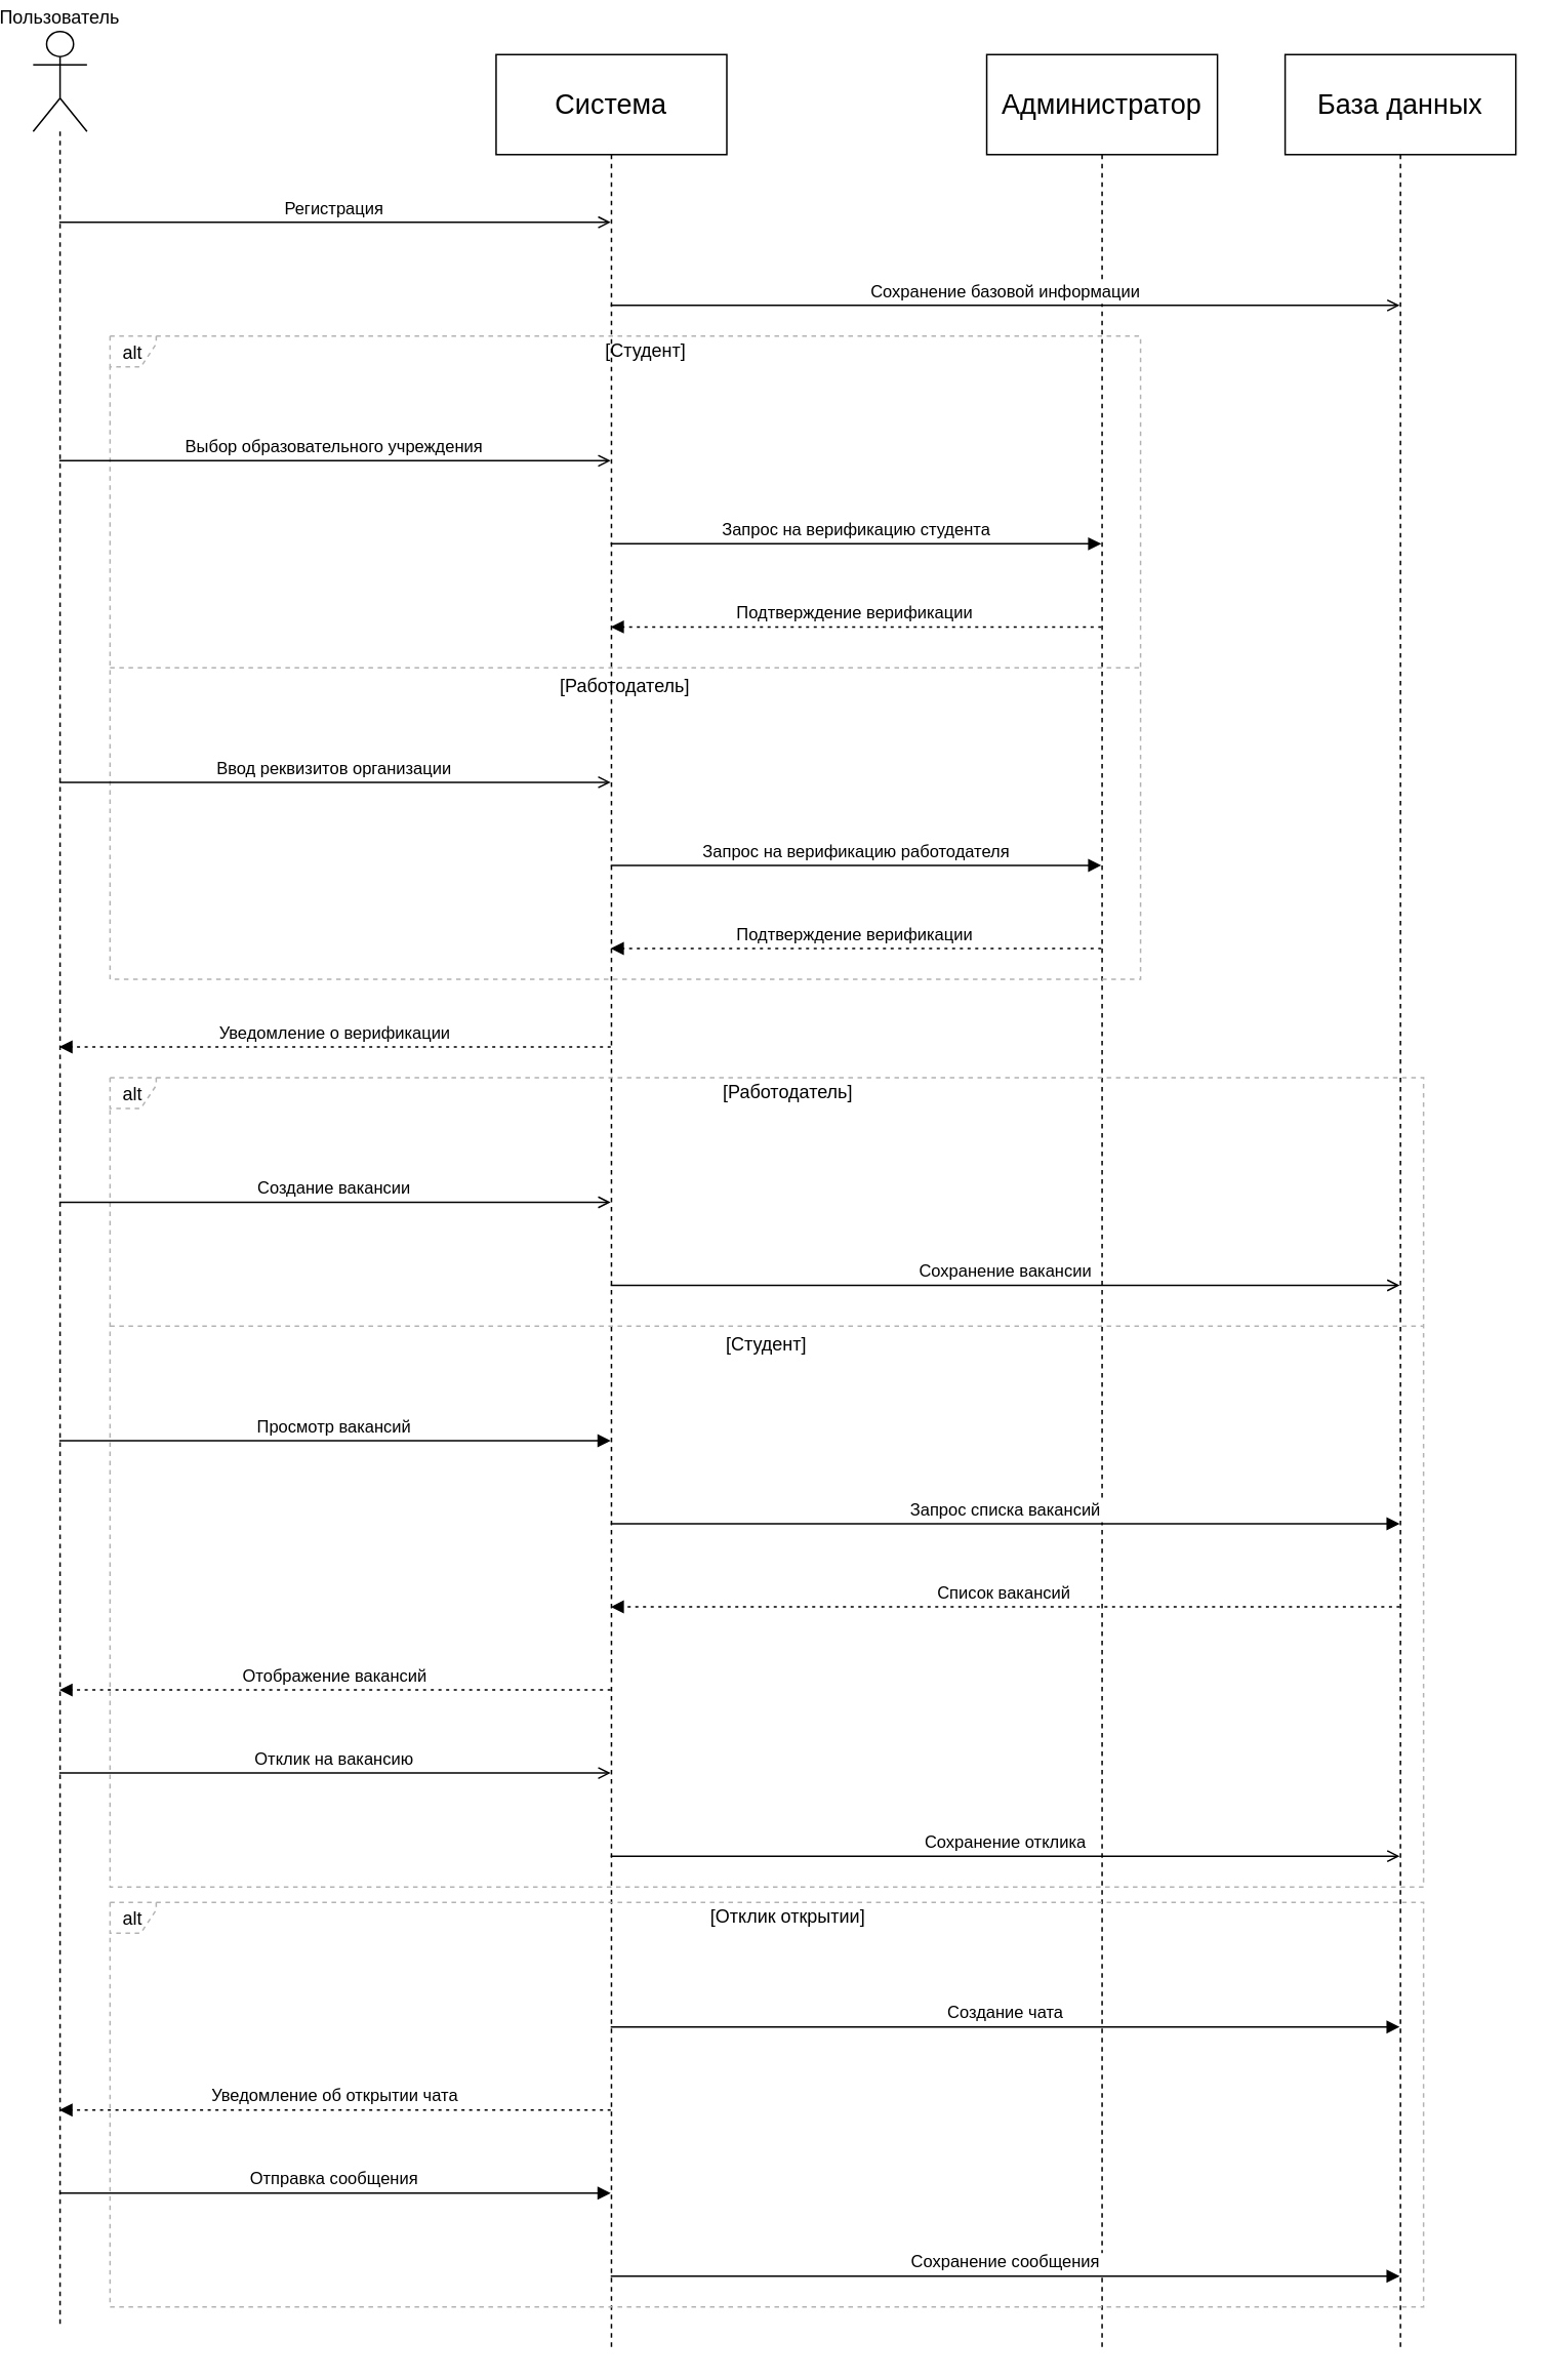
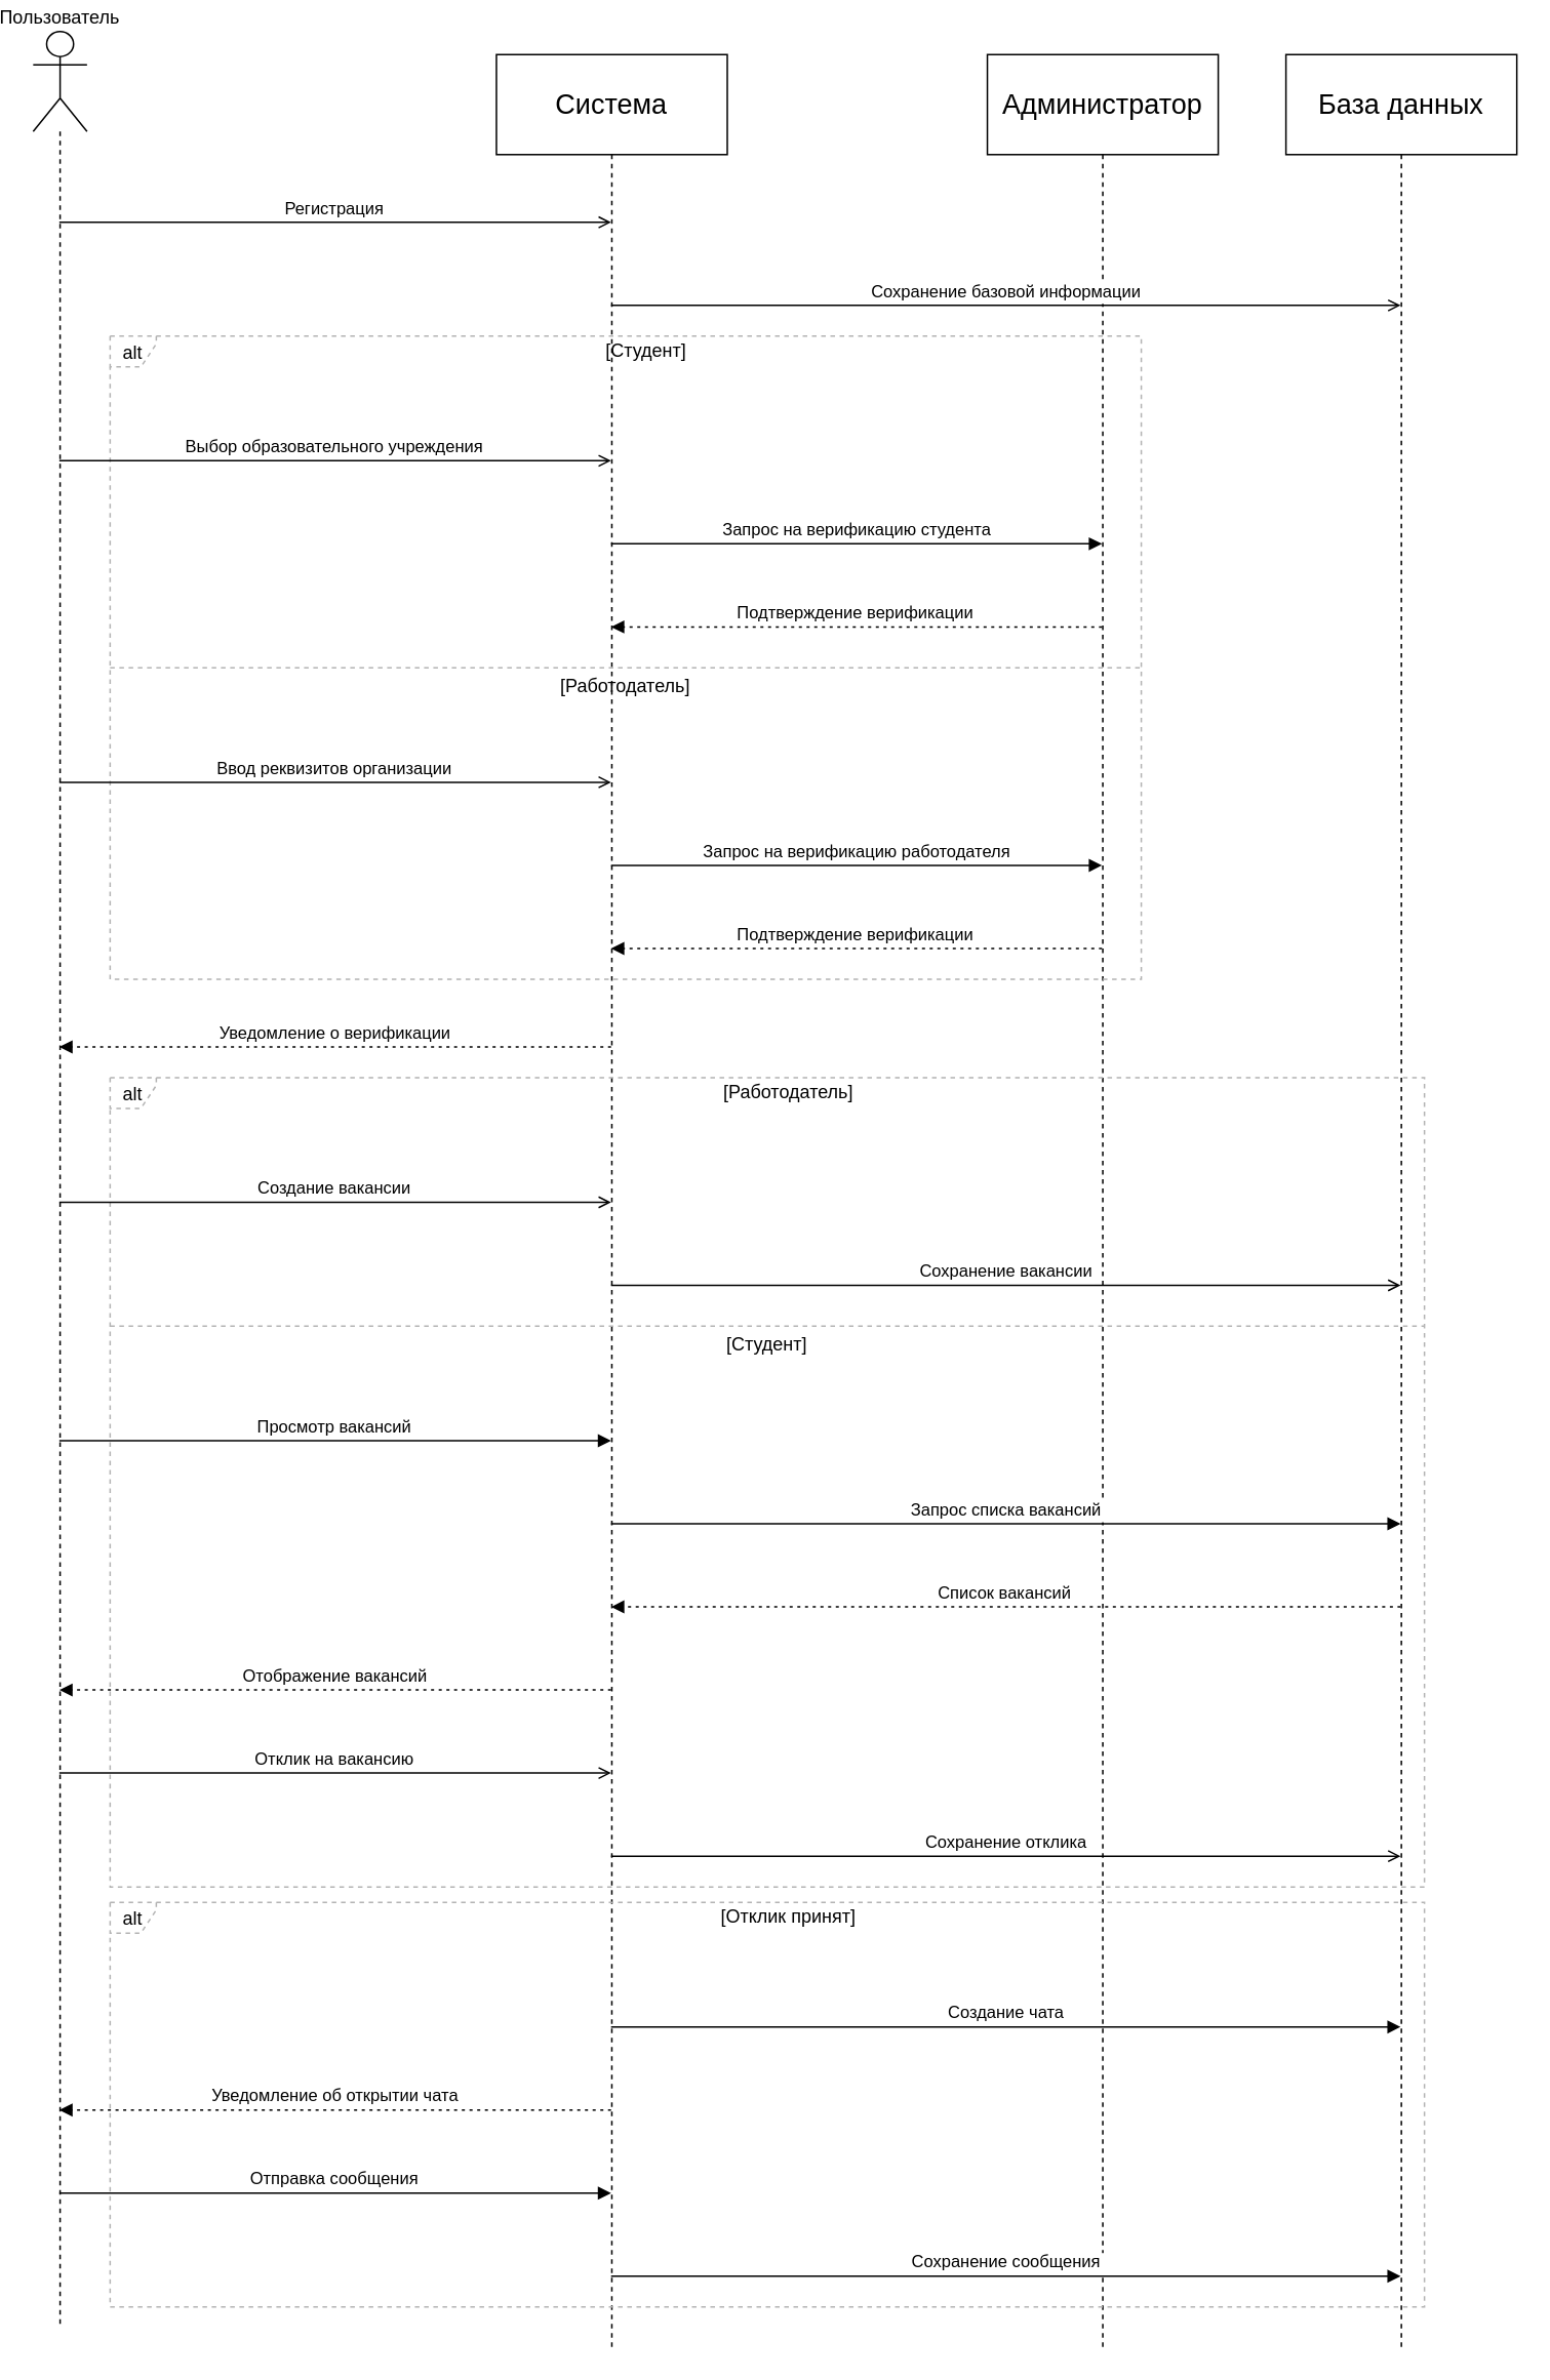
  <mxCell id="0" />
  <mxCell id="1" parent="0" />
  <mxCell id="2" value="Пользователь" style="shape=umlLifeline;perimeter=lifelinePerimeter;whiteSpace=wrap;container=1;dropTarget=0;collapsible=0;recursiveResize=0;outlineConnect=0;portConstraint=eastwest;newEdgeStyle={&quot;edgeStyle&quot;:&quot;elbowEdgeStyle&quot;,&quot;elbow&quot;:&quot;vertical&quot;,&quot;curved&quot;:0,&quot;rounded&quot;:0};participant=umlActor;verticalAlign=bottom;labelPosition=center;verticalLabelPosition=top;align=center;size=65;" parent="1" vertex="1"><mxGeometry x="20" y="20" width="35" height="1490" as="geometry" /></mxCell>
  <mxCell id="3" value="Система" style="shape=umlLifeline;perimeter=lifelinePerimeter;whiteSpace=wrap;container=1;dropTarget=0;collapsible=0;recursiveResize=0;outlineConnect=0;portConstraint=eastwest;newEdgeStyle={&quot;edgeStyle&quot;:&quot;elbowEdgeStyle&quot;,&quot;elbow&quot;:&quot;vertical&quot;,&quot;curved&quot;:0,&quot;rounded&quot;:0};size=65;fontSize=18;" parent="1" vertex="1"><mxGeometry x="321" y="35" width="150" height="1490" as="geometry" /></mxCell>
  <mxCell id="4" value="Администратор" style="shape=umlLifeline;perimeter=lifelinePerimeter;whiteSpace=wrap;container=1;dropTarget=0;collapsible=0;recursiveResize=0;outlineConnect=0;portConstraint=eastwest;newEdgeStyle={&quot;edgeStyle&quot;:&quot;elbowEdgeStyle&quot;,&quot;elbow&quot;:&quot;vertical&quot;,&quot;curved&quot;:0,&quot;rounded&quot;:0};size=65;fontSize=18;" parent="1" vertex="1"><mxGeometry x="640" y="35" width="150" height="1490" as="geometry" /></mxCell>
  <mxCell id="5" value="База данных" style="shape=umlLifeline;perimeter=lifelinePerimeter;whiteSpace=wrap;container=1;dropTarget=0;collapsible=0;recursiveResize=0;outlineConnect=0;portConstraint=eastwest;newEdgeStyle={&quot;edgeStyle&quot;:&quot;elbowEdgeStyle&quot;,&quot;elbow&quot;:&quot;vertical&quot;,&quot;curved&quot;:0,&quot;rounded&quot;:0};size=65;fontSize=18;" parent="1" vertex="1"><mxGeometry x="834" y="35" width="150" height="1490" as="geometry" /></mxCell>
  <mxCell id="6" value="alt" style="shape=umlFrame;dashed=1;pointerEvents=0;dropTarget=0;strokeColor=#B3B3B3;height=20;width=30" parent="1" vertex="1"><mxGeometry x="70" y="218" width="670" height="418" as="geometry" /></mxCell>
  <mxCell id="7" value="[Студент]" style="text;strokeColor=none;fillColor=none;align=center;verticalAlign=middle;whiteSpace=wrap;" parent="6" vertex="1"><mxGeometry x="27.497" width="642.503" height="20" as="geometry" /></mxCell>
  <mxCell id="8" value="[Работодатель]" style="shape=line;dashed=1;whiteSpace=wrap;verticalAlign=top;labelPosition=center;verticalLabelPosition=middle;align=center;strokeColor=#B3B3B3;" parent="6" vertex="1"><mxGeometry y="214" width="670" height="3" as="geometry" /></mxCell>
  <mxCell id="9" value="alt" style="shape=umlFrame;dashed=1;pointerEvents=0;dropTarget=0;strokeColor=#B3B3B3;height=20;width=30" parent="1" vertex="1"><mxGeometry x="70" y="700" width="854" height="526" as="geometry" /></mxCell>
  <mxCell id="10" value="[Работодатель]" style="text;strokeColor=none;fillColor=none;align=center;verticalAlign=middle;whiteSpace=wrap;" parent="9" vertex="1"><mxGeometry x="27.519" width="826.481" height="20" as="geometry" /></mxCell>
  <mxCell id="11" value="[Студент]" style="shape=line;dashed=1;whiteSpace=wrap;verticalAlign=top;labelPosition=center;verticalLabelPosition=middle;align=center;strokeColor=#B3B3B3;" parent="9" vertex="1"><mxGeometry y="160" width="854" height="3" as="geometry" /></mxCell>
  <mxCell id="12" value="alt" style="shape=umlFrame;dashed=1;pointerEvents=0;dropTarget=0;strokeColor=#B3B3B3;height=20;width=30" parent="1" vertex="1"><mxGeometry x="70" y="1236" width="854" height="263" as="geometry" /></mxCell>
- <mxCell id="13" value="[Отклик открытии]" style="text;strokeColor=none;fillColor=none;align=center;verticalAlign=middle;whiteSpace=wrap;" parent="12" vertex="1"><mxGeometry x="27.519" width="826.481" height="20" as="geometry" /></mxCell>
+ <mxCell id="13" value="[Отклик принят]" style="text;strokeColor=none;fillColor=none;align=center;verticalAlign=middle;whiteSpace=wrap;" parent="12" vertex="1"><mxGeometry x="27.519" width="826.481" height="20" as="geometry" /></mxCell>
  <mxCell id="14" value="Регистрация" style="verticalAlign=bottom;edgeStyle=elbowEdgeStyle;elbow=vertical;curved=0;rounded=0;endArrow=open;endFill=0;" parent="1" source="2" target="3" edge="1"><mxGeometry relative="1" as="geometry"><Array as="points"><mxPoint x="229" y="144" /></Array></mxGeometry></mxCell>
  <mxCell id="15" value="Сохранение базовой информации" style="verticalAlign=bottom;edgeStyle=elbowEdgeStyle;elbow=vertical;curved=0;rounded=0;endArrow=open;endFill=0;" parent="1" source="3" target="5" edge="1"><mxGeometry relative="1" as="geometry"><Array as="points"><mxPoint x="683" y="198" /></Array></mxGeometry></mxCell>
  <mxCell id="16" value="Выбор образовательного учреждения" style="verticalAlign=bottom;edgeStyle=elbowEdgeStyle;elbow=vertical;curved=0;rounded=0;endArrow=open;endFill=0;" parent="1" source="2" target="3" edge="1"><mxGeometry relative="1" as="geometry"><Array as="points"><mxPoint x="229" y="299" /></Array></mxGeometry></mxCell>
  <mxCell id="17" value="Запрос на верификацию студента" style="verticalAlign=bottom;edgeStyle=elbowEdgeStyle;elbow=vertical;curved=0;rounded=0;endArrow=block;" parent="1" source="3" target="4" edge="1"><mxGeometry relative="1" as="geometry"><Array as="points"><mxPoint x="583" y="353" /></Array></mxGeometry></mxCell>
  <mxCell id="18" value="Подтверждение верификации" style="verticalAlign=bottom;edgeStyle=elbowEdgeStyle;elbow=vertical;curved=0;rounded=0;dashed=1;dashPattern=2 3;endArrow=block;" parent="1" source="4" target="3" edge="1"><mxGeometry relative="1" as="geometry"><Array as="points"><mxPoint x="586" y="407" /></Array></mxGeometry></mxCell>
  <mxCell id="19" value="Ввод реквизитов организации" style="verticalAlign=bottom;edgeStyle=elbowEdgeStyle;elbow=vertical;curved=0;rounded=0;endArrow=open;endFill=0;" parent="1" source="2" target="3" edge="1"><mxGeometry relative="1" as="geometry"><Array as="points"><mxPoint x="229" y="508" /></Array></mxGeometry></mxCell>
  <mxCell id="20" value="Запрос на верификацию работодателя" style="verticalAlign=bottom;edgeStyle=elbowEdgeStyle;elbow=vertical;curved=0;rounded=0;endArrow=block;" parent="1" source="3" target="4" edge="1"><mxGeometry relative="1" as="geometry"><Array as="points"><mxPoint x="583" y="562" /></Array></mxGeometry></mxCell>
  <mxCell id="21" value="Подтверждение верификации" style="verticalAlign=bottom;edgeStyle=elbowEdgeStyle;elbow=vertical;curved=0;rounded=0;dashed=1;dashPattern=2 3;endArrow=block;" parent="1" source="4" target="3" edge="1"><mxGeometry relative="1" as="geometry"><Array as="points"><mxPoint x="586" y="616" /></Array></mxGeometry></mxCell>
  <mxCell id="22" value="Уведомление о верификации" style="verticalAlign=bottom;edgeStyle=elbowEdgeStyle;elbow=vertical;curved=0;rounded=0;dashed=1;dashPattern=2 3;endArrow=block;" parent="1" source="3" target="2" edge="1"><mxGeometry relative="1" as="geometry"><Array as="points"><mxPoint x="232" y="680" /></Array></mxGeometry></mxCell>
  <mxCell id="23" value="Создание вакансии" style="verticalAlign=bottom;edgeStyle=elbowEdgeStyle;elbow=vertical;curved=0;rounded=0;endArrow=open;endFill=0;" parent="1" source="2" target="3" edge="1"><mxGeometry relative="1" as="geometry"><Array as="points"><mxPoint x="229" y="781" /></Array></mxGeometry></mxCell>
  <mxCell id="24" value="Сохранение вакансии" style="verticalAlign=bottom;edgeStyle=elbowEdgeStyle;elbow=vertical;curved=0;rounded=0;endArrow=open;endFill=0;" parent="1" source="3" target="5" edge="1"><mxGeometry relative="1" as="geometry"><Array as="points"><mxPoint x="683" y="835" /></Array></mxGeometry></mxCell>
  <mxCell id="25" value="Просмотр вакансий" style="verticalAlign=bottom;edgeStyle=elbowEdgeStyle;elbow=vertical;curved=0;rounded=0;endArrow=block;" parent="1" source="2" target="3" edge="1"><mxGeometry relative="1" as="geometry"><Array as="points"><mxPoint x="229" y="936" /></Array></mxGeometry></mxCell>
  <mxCell id="26" value="Запрос списка вакансий" style="verticalAlign=bottom;edgeStyle=elbowEdgeStyle;elbow=vertical;curved=0;rounded=0;endArrow=block;" parent="1" source="3" target="5" edge="1"><mxGeometry relative="1" as="geometry"><Array as="points"><mxPoint x="683" y="990" /></Array></mxGeometry></mxCell>
  <mxCell id="27" value="Список вакансий" style="verticalAlign=bottom;edgeStyle=elbowEdgeStyle;elbow=vertical;curved=0;rounded=0;dashed=1;dashPattern=2 3;endArrow=block;" parent="1" source="5" target="3" edge="1"><mxGeometry relative="1" as="geometry"><Array as="points"><mxPoint x="686" y="1044" /></Array></mxGeometry></mxCell>
  <mxCell id="28" value="Отображение вакансий" style="verticalAlign=bottom;edgeStyle=elbowEdgeStyle;elbow=vertical;curved=0;rounded=0;dashed=1;dashPattern=2 3;endArrow=block;" parent="1" source="3" target="2" edge="1"><mxGeometry relative="1" as="geometry"><Array as="points"><mxPoint x="232" y="1098" /></Array></mxGeometry></mxCell>
  <mxCell id="29" value="Отклик на вакансию" style="verticalAlign=bottom;edgeStyle=elbowEdgeStyle;elbow=vertical;curved=0;rounded=0;endArrow=open;endFill=0;" parent="1" source="2" target="3" edge="1"><mxGeometry relative="1" as="geometry"><Array as="points"><mxPoint x="229" y="1152" /></Array></mxGeometry></mxCell>
  <mxCell id="30" value="Сохранение отклика" style="verticalAlign=bottom;edgeStyle=elbowEdgeStyle;elbow=vertical;curved=0;rounded=0;endArrow=open;endFill=0;" parent="1" source="3" target="5" edge="1"><mxGeometry relative="1" as="geometry"><Array as="points"><mxPoint x="683" y="1206" /></Array></mxGeometry></mxCell>
  <mxCell id="31" value="Создание чата" style="verticalAlign=bottom;edgeStyle=elbowEdgeStyle;elbow=vertical;curved=0;rounded=0;endArrow=block;" parent="1" source="3" target="5" edge="1"><mxGeometry relative="1" as="geometry"><Array as="points"><mxPoint x="683" y="1317" /></Array></mxGeometry></mxCell>
  <mxCell id="32" value="Уведомление об открытии чата" style="verticalAlign=bottom;edgeStyle=elbowEdgeStyle;elbow=vertical;curved=0;rounded=0;dashed=1;dashPattern=2 3;endArrow=block;" parent="1" source="3" target="2" edge="1"><mxGeometry relative="1" as="geometry"><Array as="points"><mxPoint x="232" y="1371" /></Array></mxGeometry></mxCell>
  <mxCell id="33" value="Отправка сообщения" style="verticalAlign=bottom;edgeStyle=elbowEdgeStyle;elbow=vertical;curved=0;rounded=0;endArrow=block;" parent="1" source="2" target="3" edge="1"><mxGeometry relative="1" as="geometry"><Array as="points"><mxPoint x="229" y="1425" /></Array></mxGeometry></mxCell>
  <mxCell id="34" value="Сохранение сообщения" style="verticalAlign=bottom;edgeStyle=elbowEdgeStyle;elbow=vertical;curved=0;rounded=0;endArrow=block;" parent="1" source="3" target="5" edge="1"><mxGeometry relative="1" as="geometry"><Array as="points"><mxPoint x="683" y="1479" /></Array></mxGeometry></mxCell>
